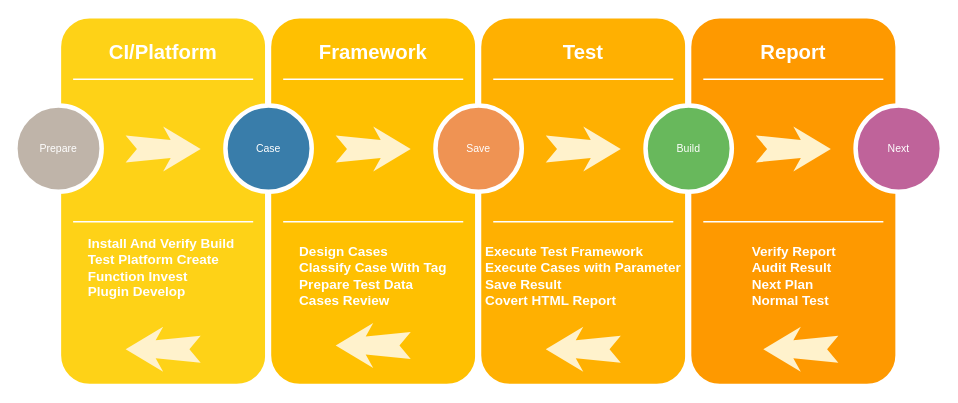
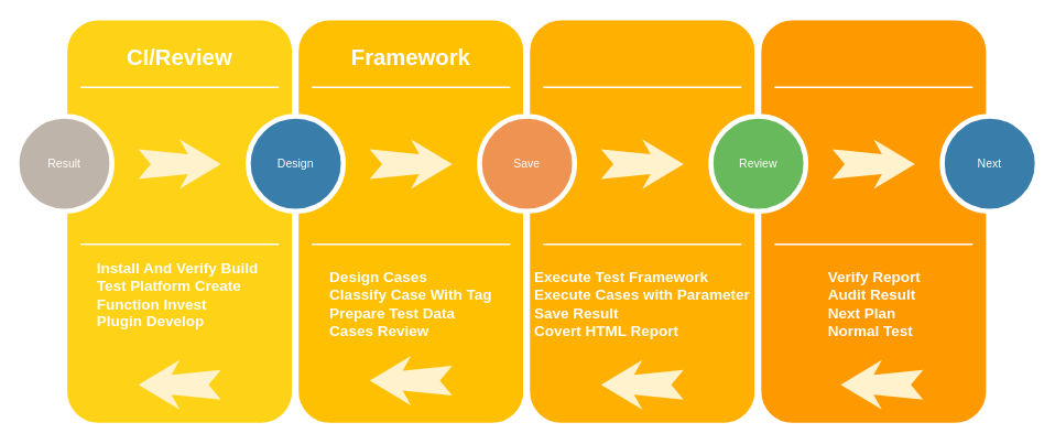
  <mxCell id="0" />
  <mxCell id="1" parent="0" />
  <mxCell id="2" value="" style="whiteSpace=wrap;html=1;rounded=1;shadow=0;strokeWidth=8;fontSize=20;align=center;fillColor=#FED217;strokeColor=#FFFFFF;" parent="1" vertex="1"><mxGeometry x="77" y="20" width="280" height="495" as="geometry" /></mxCell>
- <mxCell id="3" value="CI/Platform" style="text;html=1;strokeColor=none;fillColor=none;align=center;verticalAlign=middle;whiteSpace=wrap;rounded=0;shadow=0;fontSize=27;fontColor=#FFFFFF;fontStyle=1" parent="1" vertex="1"><mxGeometry x="77" y="40" width="280" height="60" as="geometry" /></mxCell>
+ <mxCell id="3" value="CI/Review" style="text;html=1;strokeColor=none;fillColor=none;align=center;verticalAlign=middle;whiteSpace=wrap;rounded=0;shadow=0;fontSize=27;fontColor=#FFFFFF;fontStyle=1" parent="1" vertex="1"><mxGeometry x="77" y="40" width="280" height="60" as="geometry" /></mxCell>
  <mxCell id="4" value="&lt;div style=&quot;text-align: left ; font-size: 18px&quot;&gt;&lt;b&gt;&lt;font style=&quot;font-size: 18px&quot;&gt;Install And Verify Build&amp;nbsp;&lt;/font&gt;&lt;/b&gt;&lt;/div&gt;&lt;div style=&quot;text-align: left ; font-size: 18px&quot;&gt;&lt;span&gt;&lt;b&gt;&lt;font style=&quot;font-size: 18px&quot;&gt;Test Platform Create&lt;/font&gt;&lt;/b&gt;&lt;/span&gt;&lt;/div&gt;&lt;div style=&quot;text-align: left ; font-size: 18px&quot;&gt;&lt;span&gt;&lt;b&gt;&lt;font style=&quot;font-size: 18px&quot;&gt;Function Invest&lt;/font&gt;&lt;/b&gt;&lt;/span&gt;&lt;/div&gt;&lt;div style=&quot;text-align: left ; font-size: 18px&quot;&gt;&lt;span&gt;&lt;b&gt;&lt;font style=&quot;font-size: 18px&quot;&gt;Plugin Develop&lt;/font&gt;&lt;/b&gt;&lt;/span&gt;&lt;/div&gt;&lt;div style=&quot;text-align: left ; font-size: 18px&quot;&gt;&lt;br&gt;&lt;/div&gt;" style="text;html=1;strokeColor=none;fillColor=none;align=center;verticalAlign=middle;whiteSpace=wrap;rounded=0;shadow=0;fontSize=14;fontColor=#FFFFFF;" parent="1" vertex="1"><mxGeometry x="77" y="305" width="280" height="125" as="geometry" /></mxCell>
  <mxCell id="5" value="" style="line;strokeWidth=2;html=1;rounded=0;shadow=0;fontSize=27;align=center;fillColor=none;strokeColor=#FFFFFF;" parent="1" vertex="1"><mxGeometry x="97" y="100" width="240" height="10" as="geometry" /></mxCell>
  <mxCell id="6" value="" style="line;strokeWidth=2;html=1;rounded=0;shadow=0;fontSize=27;align=center;fillColor=none;strokeColor=#FFFFFF;" parent="1" vertex="1"><mxGeometry x="97" y="290" width="240" height="10" as="geometry" /></mxCell>
- <mxCell id="7" value="Prepare" style="ellipse;whiteSpace=wrap;html=1;rounded=0;shadow=0;strokeWidth=6;fontSize=14;align=center;fillColor=#BFB4A9;strokeColor=#FFFFFF;fontColor=#FFFFFF;" parent="1" vertex="1"><mxGeometry x="20" y="140" width="115" height="115" as="geometry" /></mxCell>
+ <mxCell id="7" value="Result" style="ellipse;whiteSpace=wrap;html=1;rounded=0;shadow=0;strokeWidth=6;fontSize=14;align=center;fillColor=#BFB4A9;strokeColor=#FFFFFF;fontColor=#FFFFFF;" parent="1" vertex="1"><mxGeometry x="20" y="140" width="115" height="115" as="geometry" /></mxCell>
  <mxCell id="8" value="" style="html=1;shadow=0;dashed=0;align=center;verticalAlign=middle;shape=mxgraph.arrows2.stylisedArrow;dy=0.6;dx=40;notch=15;feather=0.4;rounded=0;strokeWidth=1;fontSize=27;strokeColor=none;fillColor=#fff2cc;" parent="1" vertex="1"><mxGeometry x="167" y="168" width="100" height="60" as="geometry" /></mxCell>
  <mxCell id="9" value="" style="whiteSpace=wrap;html=1;rounded=1;shadow=0;strokeWidth=8;fontSize=20;align=center;fillColor=#FFC001;strokeColor=#FFFFFF;" parent="1" vertex="1"><mxGeometry x="357" y="20" width="280" height="495" as="geometry" /></mxCell>
  <mxCell id="10" value="Framework" style="text;html=1;strokeColor=none;fillColor=none;align=center;verticalAlign=middle;whiteSpace=wrap;rounded=0;shadow=0;fontSize=27;fontColor=#FFFFFF;fontStyle=1" parent="1" vertex="1"><mxGeometry x="357" y="40" width="280" height="60" as="geometry" /></mxCell>
  <mxCell id="11" value="&lt;div style=&quot;text-align: left ; font-size: 18px&quot;&gt;&lt;b&gt;&lt;font style=&quot;font-size: 18px&quot;&gt;Design Cases&lt;/font&gt;&lt;/b&gt;&lt;/div&gt;&lt;div style=&quot;text-align: left ; font-size: 18px&quot;&gt;&lt;b&gt;&lt;font style=&quot;font-size: 18px&quot;&gt;Classify Case With Tag&lt;/font&gt;&lt;/b&gt;&lt;/div&gt;&lt;div style=&quot;text-align: left ; font-size: 18px&quot;&gt;&lt;b&gt;&lt;font style=&quot;font-size: 18px&quot;&gt;Prepare Test Data&lt;/font&gt;&lt;/b&gt;&lt;/div&gt;&lt;div style=&quot;text-align: left ; font-size: 18px&quot;&gt;&lt;b&gt;&lt;font style=&quot;font-size: 18px&quot;&gt;Cases Review&lt;/font&gt;&lt;/b&gt;&lt;/div&gt;" style="text;html=1;strokeColor=none;fillColor=none;align=center;verticalAlign=middle;whiteSpace=wrap;rounded=0;shadow=0;fontSize=14;fontColor=#FFFFFF;" parent="1" vertex="1"><mxGeometry x="357" y="305" width="280" height="125" as="geometry" /></mxCell>
  <mxCell id="12" value="" style="line;strokeWidth=2;html=1;rounded=0;shadow=0;fontSize=27;align=center;fillColor=none;strokeColor=#FFFFFF;" parent="1" vertex="1"><mxGeometry x="377" y="100" width="240" height="10" as="geometry" /></mxCell>
  <mxCell id="13" value="" style="line;strokeWidth=2;html=1;rounded=0;shadow=0;fontSize=27;align=center;fillColor=none;strokeColor=#FFFFFF;" parent="1" vertex="1"><mxGeometry x="377" y="290" width="240" height="10" as="geometry" /></mxCell>
- <mxCell id="14" value="Case" style="ellipse;whiteSpace=wrap;html=1;rounded=0;shadow=0;strokeWidth=6;fontSize=14;align=center;fillColor=#397DAA;strokeColor=#FFFFFF;fontColor=#FFFFFF;" parent="1" vertex="1"><mxGeometry x="300" y="140" width="115" height="115" as="geometry" /></mxCell>
+ <mxCell id="14" value="Design" style="ellipse;whiteSpace=wrap;html=1;rounded=0;shadow=0;strokeWidth=6;fontSize=14;align=center;fillColor=#397DAA;strokeColor=#FFFFFF;fontColor=#FFFFFF;" parent="1" vertex="1"><mxGeometry x="300" y="140" width="115" height="115" as="geometry" /></mxCell>
  <mxCell id="15" value="" style="html=1;shadow=0;dashed=0;align=center;verticalAlign=middle;shape=mxgraph.arrows2.stylisedArrow;dy=0.6;dx=40;notch=15;feather=0.4;rounded=0;strokeWidth=1;fontSize=27;strokeColor=none;fillColor=#fff2cc;" parent="1" vertex="1"><mxGeometry x="447" y="168" width="100" height="60" as="geometry" /></mxCell>
  <mxCell id="16" value="" style="whiteSpace=wrap;html=1;rounded=1;shadow=0;strokeWidth=8;fontSize=20;align=center;fillColor=#FFB001;strokeColor=#FFFFFF;" parent="1" vertex="1"><mxGeometry x="637" y="20" width="280" height="495" as="geometry" /></mxCell>
- <mxCell id="17" value="Test" style="text;html=1;strokeColor=none;fillColor=none;align=center;verticalAlign=middle;whiteSpace=wrap;rounded=0;shadow=0;fontSize=27;fontColor=#FFFFFF;fontStyle=1" parent="1" vertex="1"><mxGeometry x="637" y="40" width="280" height="60" as="geometry" /></mxCell>
  <mxCell id="18" value="" style="line;strokeWidth=2;html=1;rounded=0;shadow=0;fontSize=27;align=center;fillColor=none;strokeColor=#FFFFFF;" parent="1" vertex="1"><mxGeometry x="657" y="100" width="240" height="10" as="geometry" /></mxCell>
  <mxCell id="19" value="" style="line;strokeWidth=2;html=1;rounded=0;shadow=0;fontSize=27;align=center;fillColor=none;strokeColor=#FFFFFF;" parent="1" vertex="1"><mxGeometry x="657" y="290" width="240" height="10" as="geometry" /></mxCell>
  <mxCell id="20" value="Save" style="ellipse;whiteSpace=wrap;html=1;rounded=0;shadow=0;strokeWidth=6;fontSize=14;align=center;fillColor=#EF9353;strokeColor=#FFFFFF;fontColor=#FFFFFF;" parent="1" vertex="1"><mxGeometry x="580" y="140" width="115" height="115" as="geometry" /></mxCell>
  <mxCell id="21" value="" style="html=1;shadow=0;dashed=0;align=center;verticalAlign=middle;shape=mxgraph.arrows2.stylisedArrow;dy=0.6;dx=40;notch=15;feather=0.4;rounded=0;strokeWidth=1;fontSize=27;strokeColor=none;fillColor=#fff2cc;" parent="1" vertex="1"><mxGeometry x="727" y="168" width="100" height="60" as="geometry" /></mxCell>
  <mxCell id="22" value="" style="whiteSpace=wrap;html=1;rounded=1;shadow=0;strokeWidth=8;fontSize=20;align=center;fillColor=#FE9900;strokeColor=#FFFFFF;" parent="1" vertex="1"><mxGeometry x="917" y="20" width="280" height="495" as="geometry" /></mxCell>
- <mxCell id="23" value="Report" style="text;html=1;strokeColor=none;fillColor=none;align=center;verticalAlign=middle;whiteSpace=wrap;rounded=0;shadow=0;fontSize=27;fontColor=#FFFFFF;fontStyle=1" parent="1" vertex="1"><mxGeometry x="917" y="40" width="280" height="60" as="geometry" /></mxCell>
  <mxCell id="24" value="" style="line;strokeWidth=2;html=1;rounded=0;shadow=0;fontSize=27;align=center;fillColor=none;strokeColor=#FFFFFF;" parent="1" vertex="1"><mxGeometry x="937" y="100" width="240" height="10" as="geometry" /></mxCell>
  <mxCell id="25" value="" style="line;strokeWidth=2;html=1;rounded=0;shadow=0;fontSize=27;align=center;fillColor=none;strokeColor=#FFFFFF;" parent="1" vertex="1"><mxGeometry x="937" y="290" width="240" height="10" as="geometry" /></mxCell>
- <mxCell id="26" value="Build" style="ellipse;whiteSpace=wrap;html=1;rounded=0;shadow=0;strokeWidth=6;fontSize=14;align=center;fillColor=#68B85C;strokeColor=#FFFFFF;fontColor=#FFFFFF;" parent="1" vertex="1"><mxGeometry x="860" y="140" width="115" height="115" as="geometry" /></mxCell>
+ <mxCell id="26" value="Review" style="ellipse;whiteSpace=wrap;html=1;rounded=0;shadow=0;strokeWidth=6;fontSize=14;align=center;fillColor=#68B85C;strokeColor=#FFFFFF;fontColor=#FFFFFF;" parent="1" vertex="1"><mxGeometry x="860" y="140" width="115" height="115" as="geometry" /></mxCell>
  <mxCell id="27" value="" style="html=1;shadow=0;dashed=0;align=center;verticalAlign=middle;shape=mxgraph.arrows2.stylisedArrow;dy=0.6;dx=40;notch=15;feather=0.4;rounded=0;strokeWidth=1;fontSize=27;strokeColor=none;fillColor=#fff2cc;" parent="1" vertex="1"><mxGeometry x="1007" y="168" width="100" height="60" as="geometry" /></mxCell>
- <mxCell id="28" value="Next" style="ellipse;whiteSpace=wrap;html=1;rounded=0;shadow=0;strokeWidth=6;fontSize=14;align=center;fillColor=#BF639A;strokeColor=#FFFFFF;fontColor=#FFFFFF;" parent="1" vertex="1"><mxGeometry x="1140" y="140" width="115" height="115" as="geometry" /></mxCell>
+ <mxCell id="28" value="Next" style="ellipse;whiteSpace=wrap;html=1;rounded=0;shadow=0;strokeWidth=6;fontSize=14;align=center;fillColor=#397daa;strokeColor=#FFFFFF;fontColor=#FFFFFF;" parent="1" vertex="1"><mxGeometry x="1140" y="140" width="115" height="115" as="geometry" /></mxCell>
  <mxCell id="29" value="&lt;div style=&quot;text-align: left ; font-size: 18px&quot;&gt;&lt;b&gt;&lt;font style=&quot;font-size: 18px&quot;&gt;Execute Test Framework&lt;/font&gt;&lt;/b&gt;&lt;/div&gt;&lt;div style=&quot;text-align: left ; font-size: 18px&quot;&gt;&lt;b&gt;&lt;font style=&quot;font-size: 18px&quot;&gt;Execute Cases with Parameter&lt;/font&gt;&lt;/b&gt;&lt;/div&gt;&lt;div style=&quot;text-align: left ; font-size: 18px&quot;&gt;&lt;b&gt;&lt;font style=&quot;font-size: 18px&quot;&gt;Save Result&lt;/font&gt;&lt;/b&gt;&lt;/div&gt;&lt;div style=&quot;text-align: left ; font-size: 18px&quot;&gt;&lt;b&gt;&lt;font style=&quot;font-size: 18px&quot;&gt;Covert HTML Report&lt;/font&gt;&lt;/b&gt;&lt;/div&gt;" style="text;html=1;strokeColor=none;fillColor=none;align=center;verticalAlign=middle;whiteSpace=wrap;rounded=0;shadow=0;fontSize=14;fontColor=#FFFFFF;" vertex="1" parent="1"><mxGeometry x="637" y="305" width="280" height="125" as="geometry" /></mxCell>
  <mxCell id="30" value="&lt;div style=&quot;text-align: left ; font-size: 18px&quot;&gt;&lt;b&gt;&lt;font style=&quot;font-size: 18px&quot;&gt;Verify Report&lt;/font&gt;&lt;/b&gt;&lt;/div&gt;&lt;div style=&quot;text-align: left ; font-size: 18px&quot;&gt;&lt;b&gt;&lt;font style=&quot;font-size: 18px&quot;&gt;Audit Result&lt;/font&gt;&lt;/b&gt;&lt;/div&gt;&lt;div style=&quot;text-align: left ; font-size: 18px&quot;&gt;&lt;b&gt;&lt;font style=&quot;font-size: 18px&quot;&gt;Next Plan&lt;/font&gt;&lt;/b&gt;&lt;/div&gt;&lt;div style=&quot;text-align: left ; font-size: 18px&quot;&gt;&lt;b&gt;&lt;font style=&quot;font-size: 18px&quot;&gt;Normal Test&lt;/font&gt;&lt;/b&gt;&lt;/div&gt;" style="text;html=1;strokeColor=none;fillColor=none;align=center;verticalAlign=middle;whiteSpace=wrap;rounded=0;shadow=0;fontSize=14;fontColor=#FFFFFF;" vertex="1" parent="1"><mxGeometry x="917.5" y="305" width="280" height="125" as="geometry" /></mxCell>
  <mxCell id="31" value="" style="html=1;shadow=0;dashed=0;align=center;verticalAlign=middle;shape=mxgraph.arrows2.stylisedArrow;dy=0.6;dx=40;notch=15;feather=0.4;rounded=0;strokeWidth=1;fontSize=27;strokeColor=none;fillColor=#fff2cc;direction=west;" vertex="1" parent="1"><mxGeometry x="1017" y="435" width="100" height="60" as="geometry" /></mxCell>
  <mxCell id="32" value="" style="html=1;shadow=0;dashed=0;align=center;verticalAlign=middle;shape=mxgraph.arrows2.stylisedArrow;dy=0.6;dx=40;notch=15;feather=0.4;rounded=0;strokeWidth=1;fontSize=27;strokeColor=none;fillColor=#fff2cc;direction=west;" vertex="1" parent="1"><mxGeometry x="727" y="435" width="100" height="60" as="geometry" /></mxCell>
  <mxCell id="33" value="" style="html=1;shadow=0;dashed=0;align=center;verticalAlign=middle;shape=mxgraph.arrows2.stylisedArrow;dy=0.6;dx=40;notch=15;feather=0.4;rounded=0;strokeWidth=1;fontSize=27;strokeColor=none;fillColor=#fff2cc;direction=west;" vertex="1" parent="1"><mxGeometry x="447" y="430" width="100" height="60" as="geometry" /></mxCell>
  <mxCell id="34" value="" style="html=1;shadow=0;dashed=0;align=center;verticalAlign=middle;shape=mxgraph.arrows2.stylisedArrow;dy=0.6;dx=40;notch=15;feather=0.4;rounded=0;strokeWidth=1;fontSize=27;strokeColor=none;fillColor=#fff2cc;direction=west;" vertex="1" parent="1"><mxGeometry x="167" y="435" width="100" height="60" as="geometry" /></mxCell>
